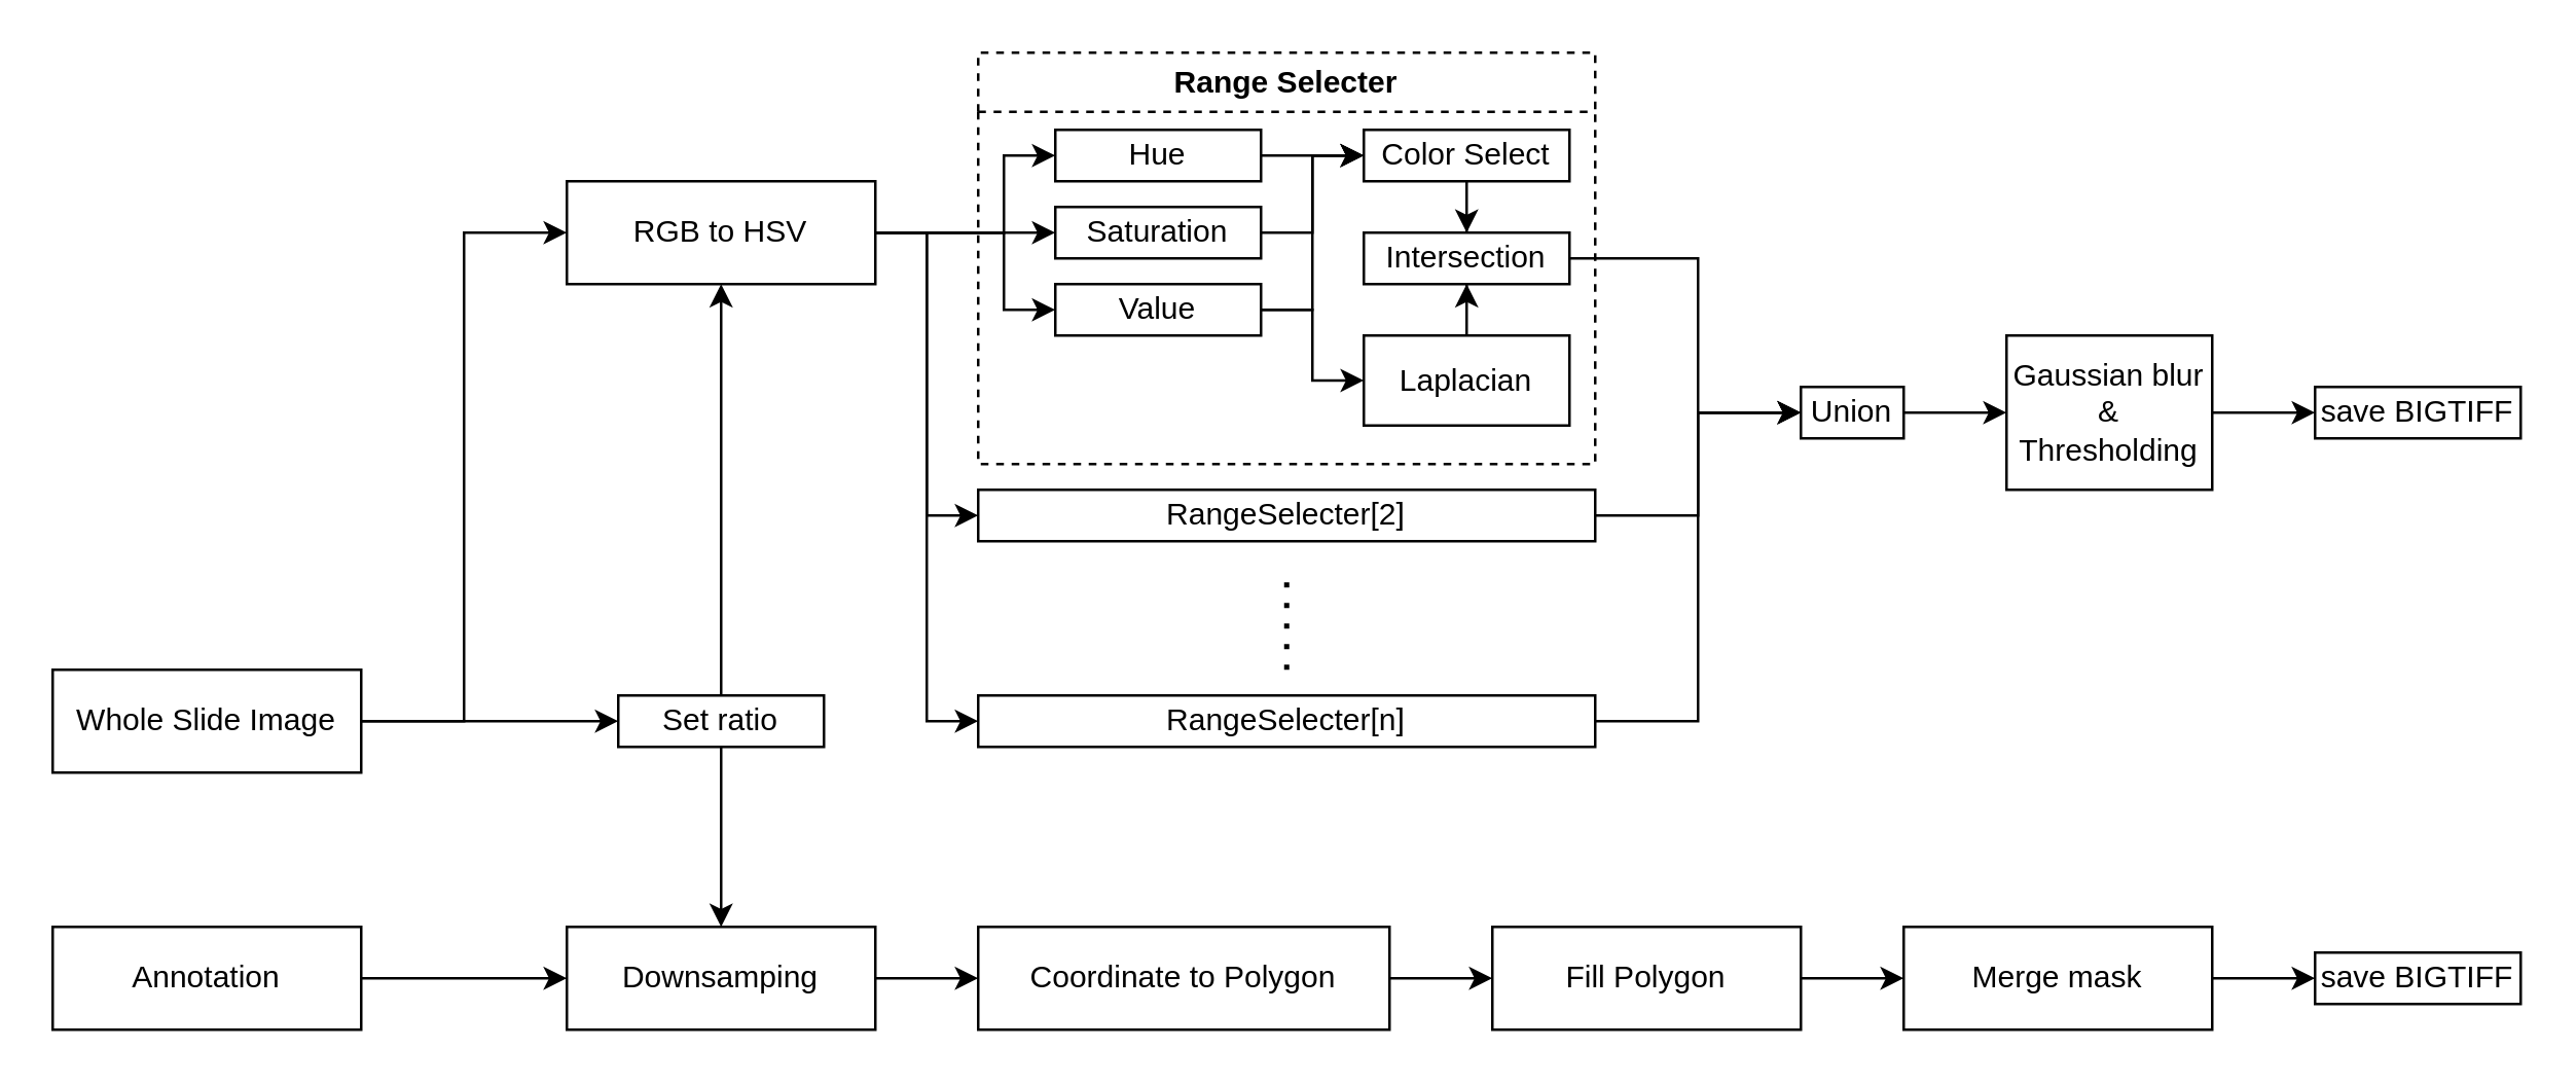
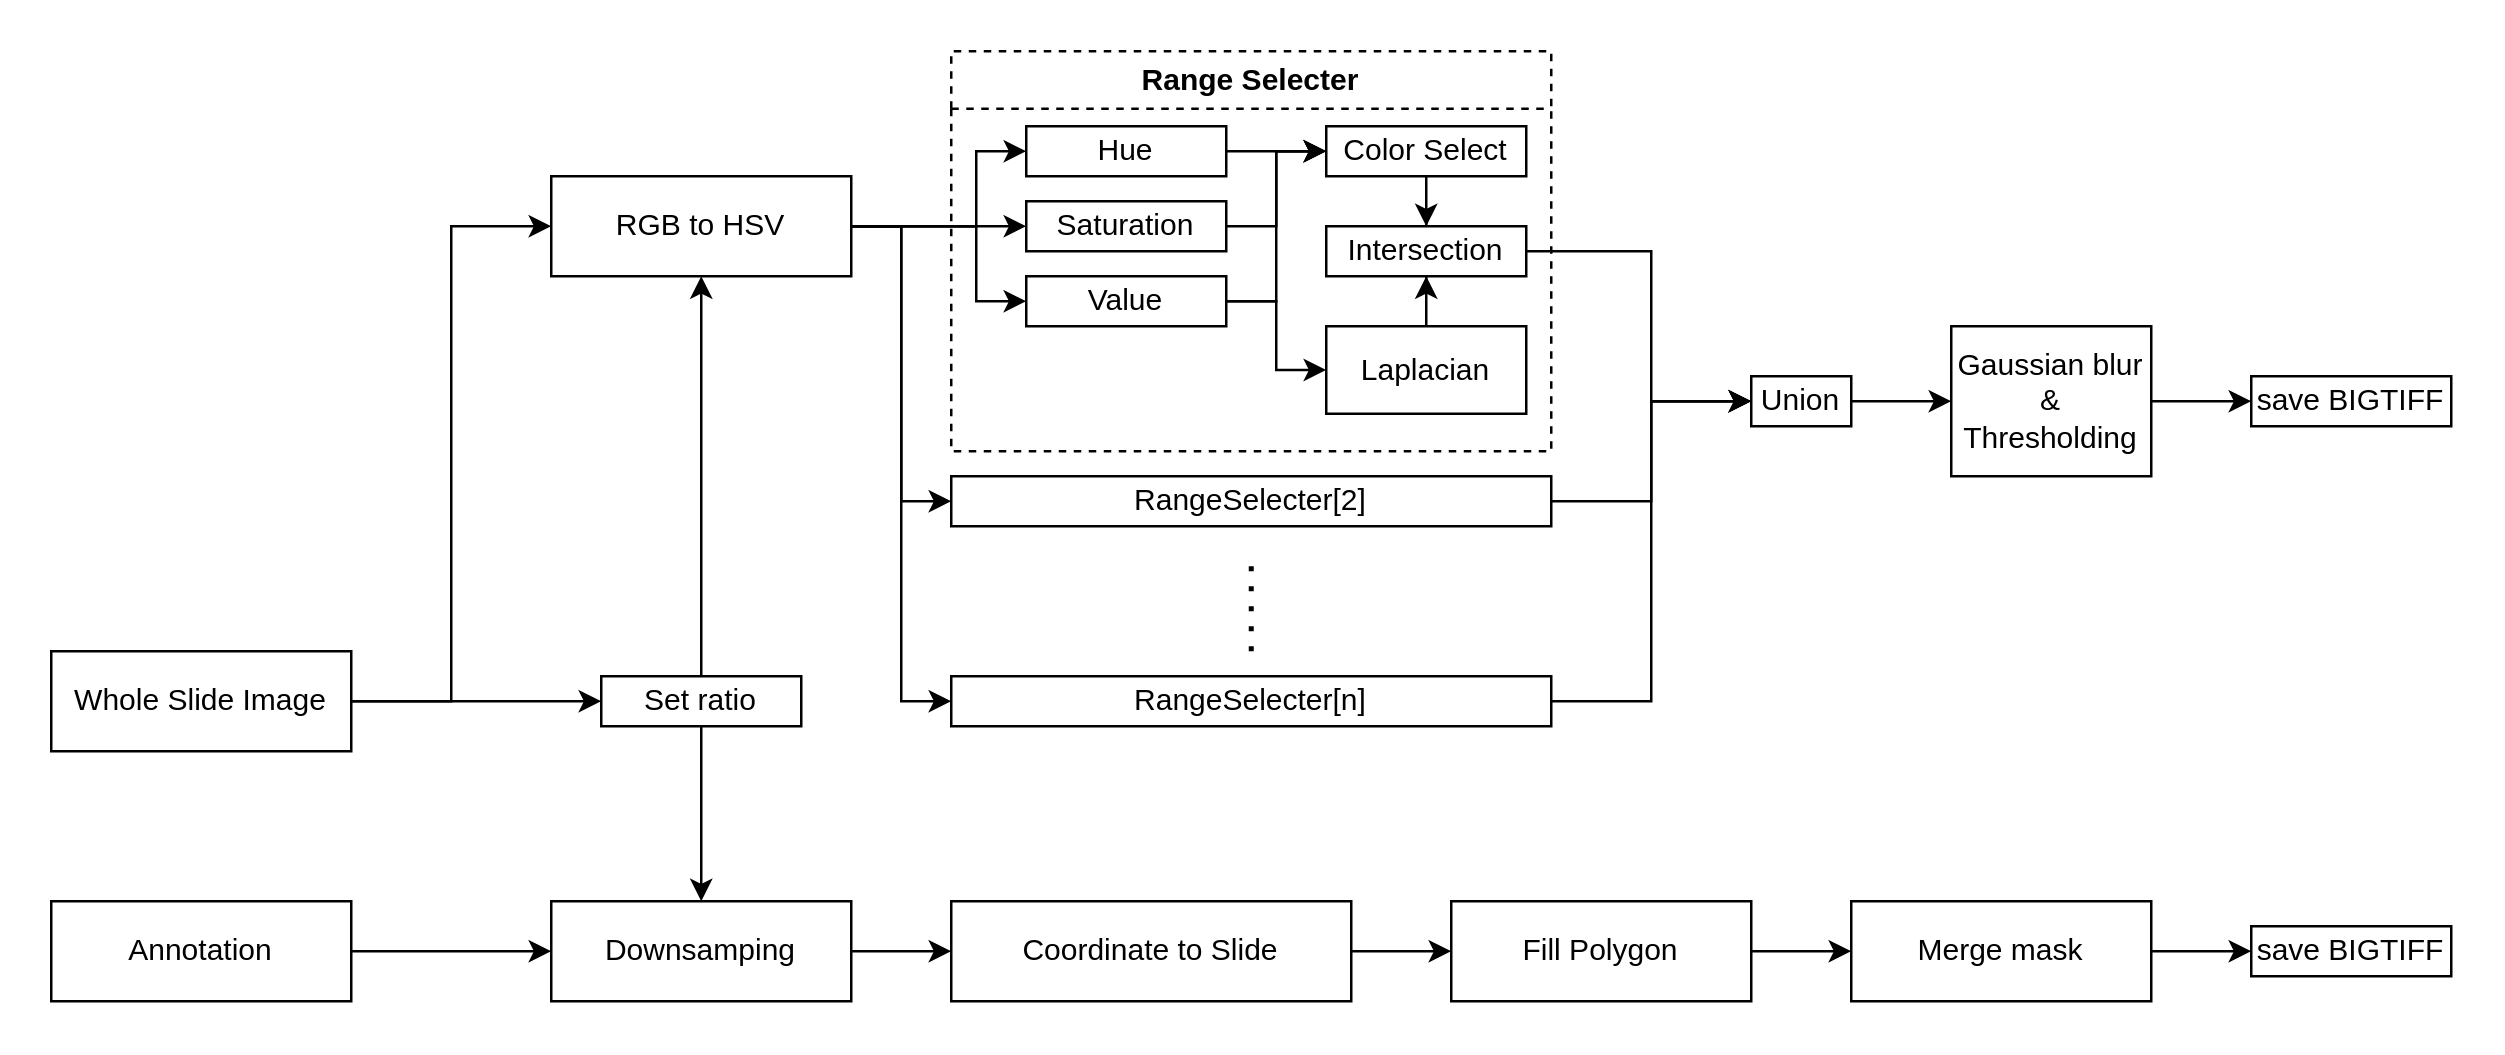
  <mxCell id="0" />
  <mxCell id="1" parent="0" />
  <mxCell id="2" style="edgeStyle=orthogonalEdgeStyle;rounded=0;orthogonalLoop=1;jettySize=auto;html=1;entryX=0;entryY=0.5;entryDx=0;entryDy=0;" edge="1" parent="1" source="4" target="10"><mxGeometry relative="1" as="geometry" /></mxCell>
  <mxCell id="3" style="edgeStyle=orthogonalEdgeStyle;rounded=0;orthogonalLoop=1;jettySize=auto;html=1;entryX=0;entryY=0.5;entryDx=0;entryDy=0;" edge="1" parent="1" source="4" target="41"><mxGeometry relative="1" as="geometry" /></mxCell>
  <mxCell id="4" value="Whole Slide Image" style="rounded=0;whiteSpace=wrap;html=1;" vertex="1" parent="1"><mxGeometry x="20" y="260" width="120" height="40" as="geometry" /></mxCell>
  <mxCell id="5" style="edgeStyle=orthogonalEdgeStyle;rounded=0;orthogonalLoop=1;jettySize=auto;html=1;entryX=0;entryY=0.5;entryDx=0;entryDy=0;" edge="1" parent="1" source="10" target="27"><mxGeometry relative="1" as="geometry" /></mxCell>
  <mxCell id="6" style="edgeStyle=orthogonalEdgeStyle;rounded=0;orthogonalLoop=1;jettySize=auto;html=1;entryX=0;entryY=0.5;entryDx=0;entryDy=0;" edge="1" parent="1" source="10" target="29"><mxGeometry relative="1" as="geometry" /></mxCell>
  <mxCell id="7" style="edgeStyle=orthogonalEdgeStyle;rounded=0;orthogonalLoop=1;jettySize=auto;html=1;entryX=0;entryY=0.5;entryDx=0;entryDy=0;" edge="1" parent="1" source="10" target="19"><mxGeometry relative="1" as="geometry" /></mxCell>
  <mxCell id="8" style="edgeStyle=orthogonalEdgeStyle;rounded=0;orthogonalLoop=1;jettySize=auto;html=1;entryX=0;entryY=0.5;entryDx=0;entryDy=0;" edge="1" parent="1" source="10" target="17"><mxGeometry relative="1" as="geometry"><Array as="points"><mxPoint x="390" y="90" /><mxPoint x="390" y="60" /></Array></mxGeometry></mxCell>
  <mxCell id="9" style="edgeStyle=orthogonalEdgeStyle;rounded=0;orthogonalLoop=1;jettySize=auto;html=1;entryX=0;entryY=0.5;entryDx=0;entryDy=0;" edge="1" parent="1" source="10" target="22"><mxGeometry relative="1" as="geometry"><Array as="points"><mxPoint x="390" y="90" /><mxPoint x="390" y="120" /></Array></mxGeometry></mxCell>
  <mxCell id="10" value="RGB to HSV" style="rounded=0;whiteSpace=wrap;html=1;" vertex="1" parent="1"><mxGeometry x="220" y="70" width="120" height="40" as="geometry" /></mxCell>
  <mxCell id="11" style="edgeStyle=orthogonalEdgeStyle;rounded=0;orthogonalLoop=1;jettySize=auto;html=1;entryX=0;entryY=0.5;entryDx=0;entryDy=0;" edge="1" parent="1" source="12" target="38"><mxGeometry relative="1" as="geometry" /></mxCell>
  <mxCell id="12" value="Annotation" style="rounded=0;whiteSpace=wrap;html=1;" vertex="1" parent="1"><mxGeometry x="20" y="360" width="120" height="40" as="geometry" /></mxCell>
  <mxCell id="13" value="Range Selecter" style="swimlane;whiteSpace=wrap;html=1;dashed=1;" vertex="1" parent="1"><mxGeometry x="380" y="20" width="240" height="160" as="geometry" /></mxCell>
  <mxCell id="14" value="Intersection" style="rounded=0;whiteSpace=wrap;html=1;" vertex="1" parent="13"><mxGeometry x="150" y="70" width="80" height="20" as="geometry" /></mxCell>
  <mxCell id="15" style="edgeStyle=orthogonalEdgeStyle;rounded=0;orthogonalLoop=1;jettySize=auto;html=1;entryX=0.5;entryY=0;entryDx=0;entryDy=0;" edge="1" parent="13" source="16" target="14"><mxGeometry relative="1" as="geometry" /></mxCell>
  <mxCell id="16" value="Color Select" style="rounded=0;whiteSpace=wrap;html=1;" vertex="1" parent="13"><mxGeometry x="150" y="30" width="80" height="20" as="geometry" /></mxCell>
  <mxCell id="17" value="Hue" style="rounded=0;whiteSpace=wrap;html=1;" vertex="1" parent="13"><mxGeometry x="30" y="30" width="80" height="20" as="geometry" /></mxCell>
  <mxCell id="18" style="edgeStyle=orthogonalEdgeStyle;rounded=0;orthogonalLoop=1;jettySize=auto;html=1;entryX=0;entryY=0.5;entryDx=0;entryDy=0;" edge="1" parent="13" source="19" target="16"><mxGeometry relative="1" as="geometry" /></mxCell>
  <mxCell id="19" value="Saturation" style="rounded=0;whiteSpace=wrap;html=1;" vertex="1" parent="13"><mxGeometry x="30" y="60" width="80" height="20" as="geometry" /></mxCell>
  <mxCell id="20" style="edgeStyle=orthogonalEdgeStyle;rounded=0;orthogonalLoop=1;jettySize=auto;html=1;entryX=0;entryY=0.5;entryDx=0;entryDy=0;" edge="1" parent="13" source="22" target="16"><mxGeometry relative="1" as="geometry" /></mxCell>
  <mxCell id="21" style="edgeStyle=orthogonalEdgeStyle;rounded=0;orthogonalLoop=1;jettySize=auto;html=1;entryX=0;entryY=0.5;entryDx=0;entryDy=0;" edge="1" parent="13" source="22" target="25"><mxGeometry relative="1" as="geometry" /></mxCell>
  <mxCell id="22" value="Value" style="rounded=0;whiteSpace=wrap;html=1;" vertex="1" parent="13"><mxGeometry x="30" y="90" width="80" height="20" as="geometry" /></mxCell>
  <mxCell id="23" style="edgeStyle=orthogonalEdgeStyle;rounded=0;orthogonalLoop=1;jettySize=auto;html=1;entryX=0;entryY=0.5;entryDx=0;entryDy=0;" edge="1" parent="13" source="17" target="16"><mxGeometry relative="1" as="geometry" /></mxCell>
  <mxCell id="24" style="edgeStyle=orthogonalEdgeStyle;rounded=0;orthogonalLoop=1;jettySize=auto;html=1;entryX=0.5;entryY=1;entryDx=0;entryDy=0;" edge="1" parent="13" source="25" target="14"><mxGeometry relative="1" as="geometry" /></mxCell>
  <mxCell id="25" value="Laplacian" style="rounded=0;whiteSpace=wrap;html=1;" vertex="1" parent="13"><mxGeometry x="150" y="110" width="80" height="35" as="geometry" /></mxCell>
  <mxCell id="26" style="edgeStyle=orthogonalEdgeStyle;rounded=0;orthogonalLoop=1;jettySize=auto;html=1;entryX=0;entryY=0.5;entryDx=0;entryDy=0;" edge="1" parent="1" source="27" target="33"><mxGeometry relative="1" as="geometry" /></mxCell>
  <mxCell id="27" value="RangeSelecter[2]" style="rounded=0;whiteSpace=wrap;html=1;" vertex="1" parent="1"><mxGeometry x="380" y="190" width="240" height="20" as="geometry" /></mxCell>
  <mxCell id="28" style="edgeStyle=orthogonalEdgeStyle;rounded=0;orthogonalLoop=1;jettySize=auto;html=1;entryX=0;entryY=0.5;entryDx=0;entryDy=0;" edge="1" parent="1" source="29" target="33"><mxGeometry relative="1" as="geometry" /></mxCell>
  <mxCell id="29" value="RangeSelecter[n]" style="rounded=0;whiteSpace=wrap;html=1;" vertex="1" parent="1"><mxGeometry x="380" y="270" width="240" height="20" as="geometry" /></mxCell>
  <mxCell id="30" value="" style="endArrow=none;dashed=1;html=1;dashPattern=1 3;strokeWidth=2;rounded=0;" edge="1" parent="1"><mxGeometry width="50" height="50" relative="1" as="geometry"><mxPoint x="500" y="260" as="sourcePoint" /><mxPoint x="500" y="220" as="targetPoint" /><Array as="points" /></mxGeometry></mxCell>
  <mxCell id="31" style="edgeStyle=orthogonalEdgeStyle;rounded=0;orthogonalLoop=1;jettySize=auto;html=1;entryX=0;entryY=0.5;entryDx=0;entryDy=0;" edge="1" parent="1" source="14" target="33"><mxGeometry relative="1" as="geometry"><mxPoint x="650" y="100" as="targetPoint" /><Array as="points"><mxPoint x="660" y="100" /><mxPoint x="660" y="160" /></Array></mxGeometry></mxCell>
  <mxCell id="32" style="edgeStyle=orthogonalEdgeStyle;rounded=0;orthogonalLoop=1;jettySize=auto;html=1;entryX=0;entryY=0.5;entryDx=0;entryDy=0;" edge="1" parent="1" source="33" target="35"><mxGeometry relative="1" as="geometry" /></mxCell>
  <mxCell id="33" value="Union" style="rounded=0;whiteSpace=wrap;html=1;" vertex="1" parent="1"><mxGeometry x="700" y="150" width="40" height="20" as="geometry" /></mxCell>
  <mxCell id="34" style="edgeStyle=orthogonalEdgeStyle;rounded=0;orthogonalLoop=1;jettySize=auto;html=1;entryX=0;entryY=0.5;entryDx=0;entryDy=0;" edge="1" parent="1" source="35" target="36"><mxGeometry relative="1" as="geometry" /></mxCell>
  <mxCell id="35" value="Gaussian blur&lt;br&gt;&amp;amp;&lt;br&gt;Thresholding" style="rounded=0;whiteSpace=wrap;html=1;" vertex="1" parent="1"><mxGeometry x="780" y="130" width="80" height="60" as="geometry" /></mxCell>
  <mxCell id="36" value="save BIGTIFF" style="rounded=0;whiteSpace=wrap;html=1;" vertex="1" parent="1"><mxGeometry x="900" y="150" width="80" height="20" as="geometry" /></mxCell>
  <mxCell id="37" value="" style="edgeStyle=orthogonalEdgeStyle;rounded=0;orthogonalLoop=1;jettySize=auto;html=1;" edge="1" parent="1" source="38" target="46"><mxGeometry relative="1" as="geometry" /></mxCell>
  <mxCell id="38" value="Downsamping" style="rounded=0;whiteSpace=wrap;html=1;" vertex="1" parent="1"><mxGeometry x="220" y="360" width="120" height="40" as="geometry" /></mxCell>
  <mxCell id="39" style="edgeStyle=orthogonalEdgeStyle;rounded=0;orthogonalLoop=1;jettySize=auto;html=1;entryX=0.5;entryY=0;entryDx=0;entryDy=0;" edge="1" parent="1" source="41" target="38"><mxGeometry relative="1" as="geometry" /></mxCell>
  <mxCell id="40" style="edgeStyle=orthogonalEdgeStyle;rounded=0;orthogonalLoop=1;jettySize=auto;html=1;entryX=0.5;entryY=1;entryDx=0;entryDy=0;" edge="1" parent="1" source="41" target="10"><mxGeometry relative="1" as="geometry" /></mxCell>
  <mxCell id="41" value="Set ratio" style="rounded=0;whiteSpace=wrap;html=1;" vertex="1" parent="1"><mxGeometry x="240" y="270" width="80" height="20" as="geometry" /></mxCell>
  <mxCell id="42" value="save BIGTIFF" style="rounded=0;whiteSpace=wrap;html=1;" vertex="1" parent="1"><mxGeometry x="900" y="370" width="80" height="20" as="geometry" /></mxCell>
  <mxCell id="43" value="" style="edgeStyle=orthogonalEdgeStyle;rounded=0;orthogonalLoop=1;jettySize=auto;html=1;" edge="1" parent="1" source="44" target="48"><mxGeometry relative="1" as="geometry" /></mxCell>
  <mxCell id="44" value="Fill Polygon" style="rounded=0;whiteSpace=wrap;html=1;" vertex="1" parent="1"><mxGeometry x="580" y="360" width="120" height="40" as="geometry" /></mxCell>
  <mxCell id="45" value="" style="edgeStyle=orthogonalEdgeStyle;rounded=0;orthogonalLoop=1;jettySize=auto;html=1;" edge="1" parent="1" source="46" target="44"><mxGeometry relative="1" as="geometry" /></mxCell>
- <mxCell id="46" value="Coordinate to Polygon" style="rounded=0;whiteSpace=wrap;html=1;" vertex="1" parent="1"><mxGeometry x="380" y="360" width="160" height="40" as="geometry" /></mxCell>
+ <mxCell id="46" value="Coordinate to Slide" style="rounded=0;whiteSpace=wrap;html=1;" vertex="1" parent="1"><mxGeometry x="380" y="360" width="160" height="40" as="geometry" /></mxCell>
  <mxCell id="47" value="" style="edgeStyle=orthogonalEdgeStyle;rounded=0;orthogonalLoop=1;jettySize=auto;html=1;" edge="1" parent="1" source="48" target="42"><mxGeometry relative="1" as="geometry" /></mxCell>
  <mxCell id="48" value="Merge mask" style="rounded=0;whiteSpace=wrap;html=1;" vertex="1" parent="1"><mxGeometry x="740" y="360" width="120" height="40" as="geometry" /></mxCell>
